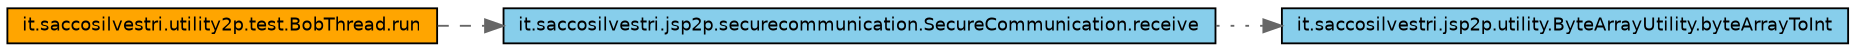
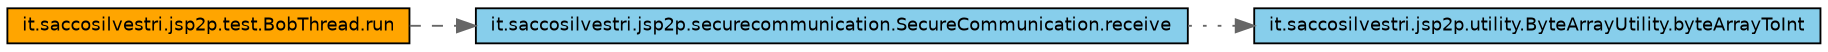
  digraph {
    rankdir=LR
    node [color=black fillcolor=skyblue fontname=Helvetica fontsize=10 shape=record style=filled]
    edge [color=gray40 fontname=Helvetica fontsize=10 labelfontname=Helvetica labelfontsize=10]
-   n1 [fillcolor=orange fontcolor=black height=0.2 label="it.saccosilvestri.utility2p.test.BobThread.run" width=0.4]
+   n1 [fillcolor=orange fontcolor=black height=0.2 label="it.saccosilvestri.jsp2p.test.BobThread.run" width=0.4]
    n2 [height=0.2 label="it.saccosilvestri.jsp2p.securecommunication.SecureCommunication.receive" width=0.4]
    n3 [height=0.2 label="it.saccosilvestri.jsp2p.utility.ByteArrayUtility.byteArrayToInt" width=0.4]
    n1 -> n2 [style=dashed]
    n2 -> n3 [style=dotted]
  }
